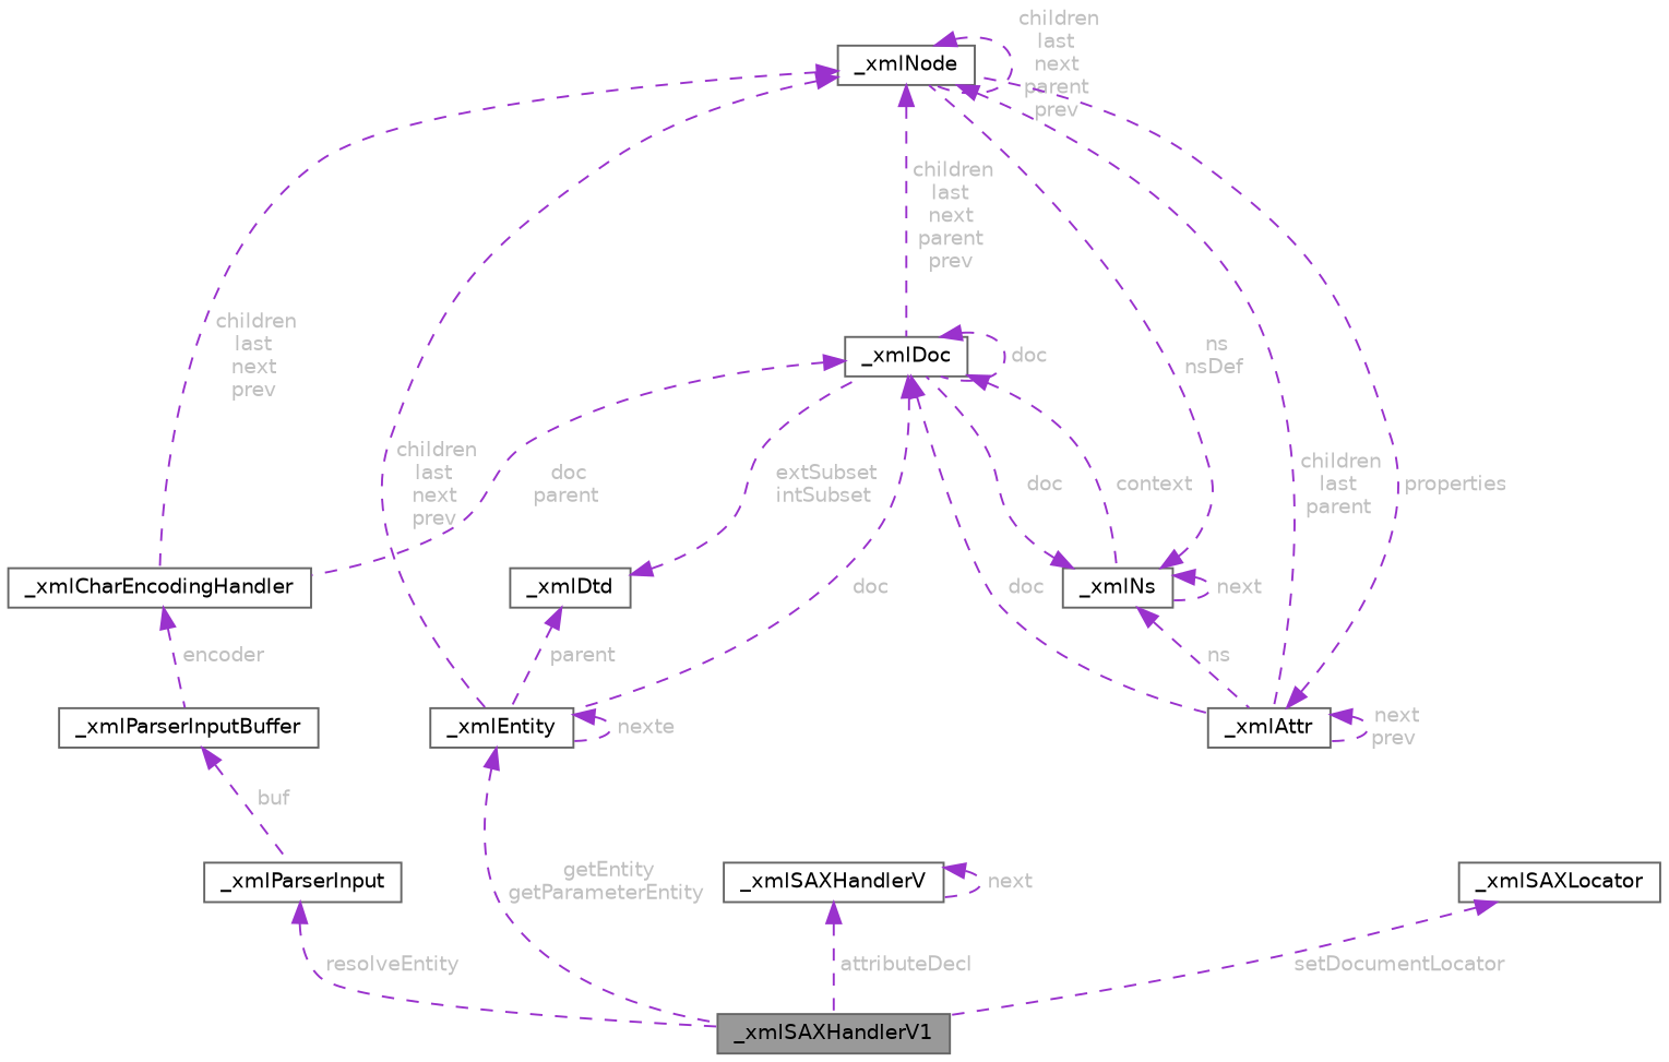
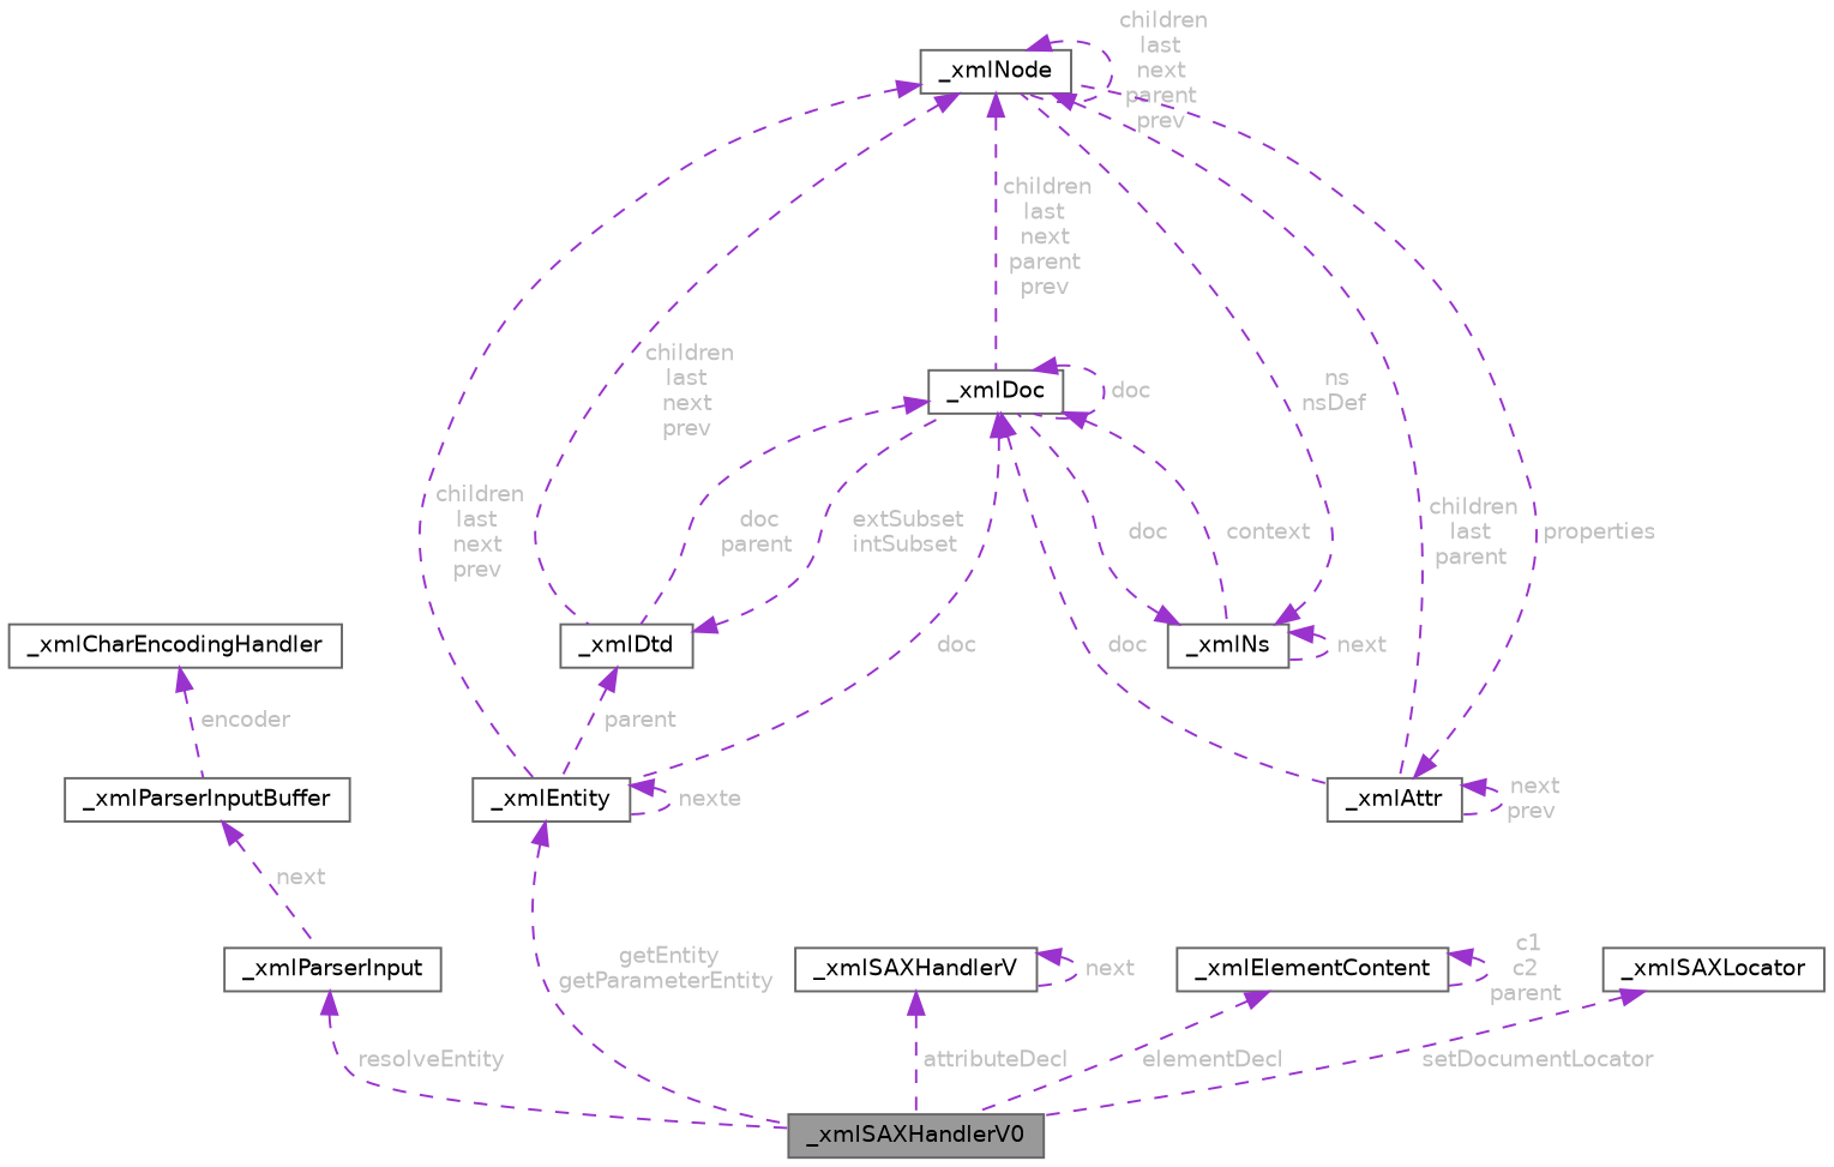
  digraph {
    node [color=gray40 fillcolor=white fontname=Helvetica fontsize=10 shape=box style=filled]
    edge [color=darkorchid3 dir=back fontcolor=grey fontname=Helvetica fontsize=10 labelfontname=Helvetica labelfontsize=10 style=dashed]
-   n1 [fillcolor=grey60 fontcolor=black height=0.2 label=_xmlSAXHandlerV1 width=0.4]
+   n1 [fillcolor=grey60 fontcolor=black height=0.2 label=_xmlSAXHandlerV0 width=0.4]
    n2 [height=0.2 label=_xmlParserInput width=0.4]
    n3 [height=0.2 label=_xmlParserInputBuffer width=0.4]
    n4 [height=0.2 label=_xmlCharEncodingHandler width=0.4]
    n5 [height=0.2 label=_xmlEntity width=0.4]
    n6 [height=0.2 label=_xmlNode width=0.4]
    n7 [height=0.2 label=_xmlDoc width=0.4]
    n8 [height=0.2 label=_xmlDtd width=0.4]
    n9 [height=0.2 label=_xmlAttr width=0.4]
    n10 [height=0.2 label=_xmlNs width=0.4]
    n11 [height=0.2 label=_xmlSAXHandlerV width=0.4]
+   n12 [height=0.2 label=_xmlElementContent width=0.4]
    n13 [height=0.2 label=_xmlSAXLocator width=0.4]
    n2 -> n1 [label=" resolveEntity"]
-   n3 -> n2 [label=" buf"]
+   n3 -> n2 [label=" next"]
    n4 -> n3 [label=" encoder"]
    n5 -> n1 [label=" getEntity\ngetParameterEntity"]
    n5 -> n5 [label=" nexte"]
    n6 -> n5 [label=" children\nlast\nnext\nprev"]
    n6 -> n6 [label=" children\nlast\nnext\nparent\nprev"]
    n6 -> n7 [label=" children\nlast\nnext\nparent\nprev"]
-   n6 -> n4 [label=" children\nlast\nnext\nprev"]
+   n6 -> n8 [label=" children\nlast\nnext\nprev"]
    n6 -> n9 [label=" children\nlast\nparent"]
    n7 -> n5 [label=" doc"]
    n7 -> n7 [label=" doc"]
-   n7 -> n4 [label=" doc\nparent"]
+   n7 -> n8 [label=" doc\nparent"]
    n7 -> n9 [label=" doc"]
    n7 -> n10 [label=" context"]
    n8 -> n5 [label=" parent"]
    n8 -> n7 [label=" extSubset\nintSubset"]
    n9 -> n6 [label=" properties"]
    n9 -> n9 [label=" next\nprev"]
    n10 -> n6 [label=" ns\nnsDef"]
    n10 -> n7 [label=" doc"]
-   n10 -> n9 [label=" ns"]
    n10 -> n10 [label=" next"]
    n11 -> n1 [label=" attributeDecl"]
    n11 -> n11 [label=" next"]
+   n12 -> n1 [label=" elementDecl"]
+   n12 -> n12 [label=" c1\nc2\nparent"]
    n13 -> n1 [label=" setDocumentLocator"]
  }
